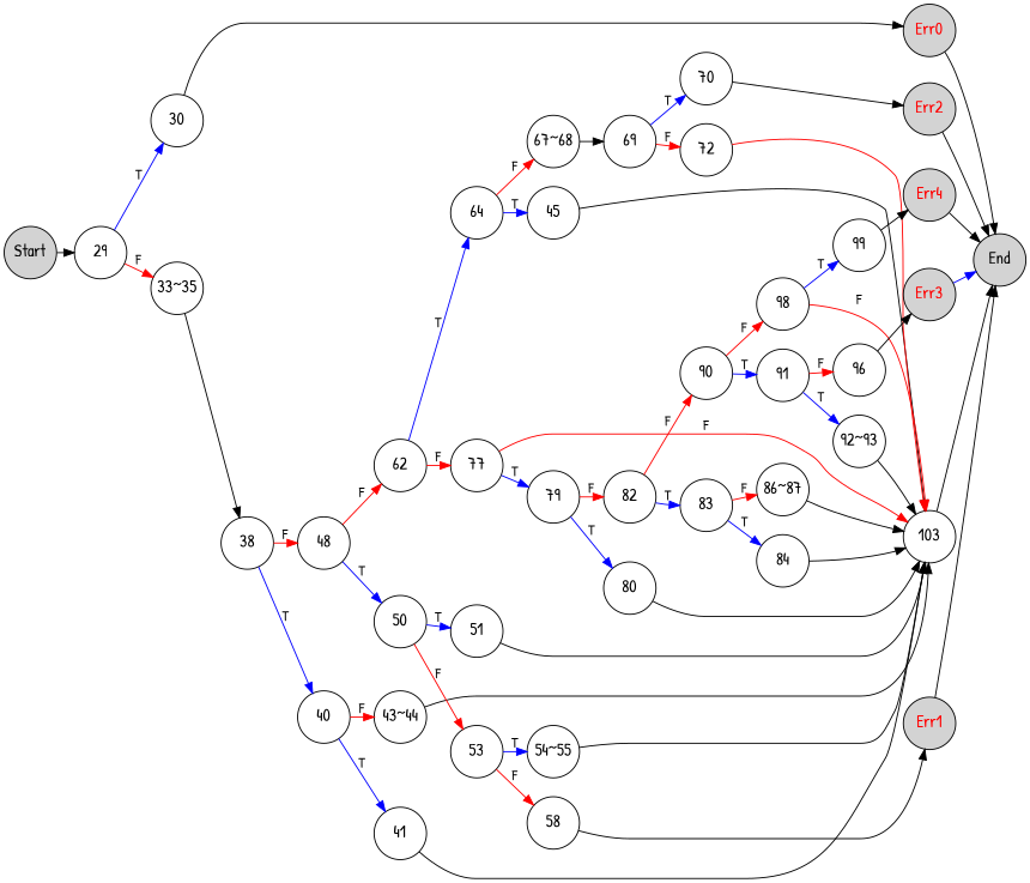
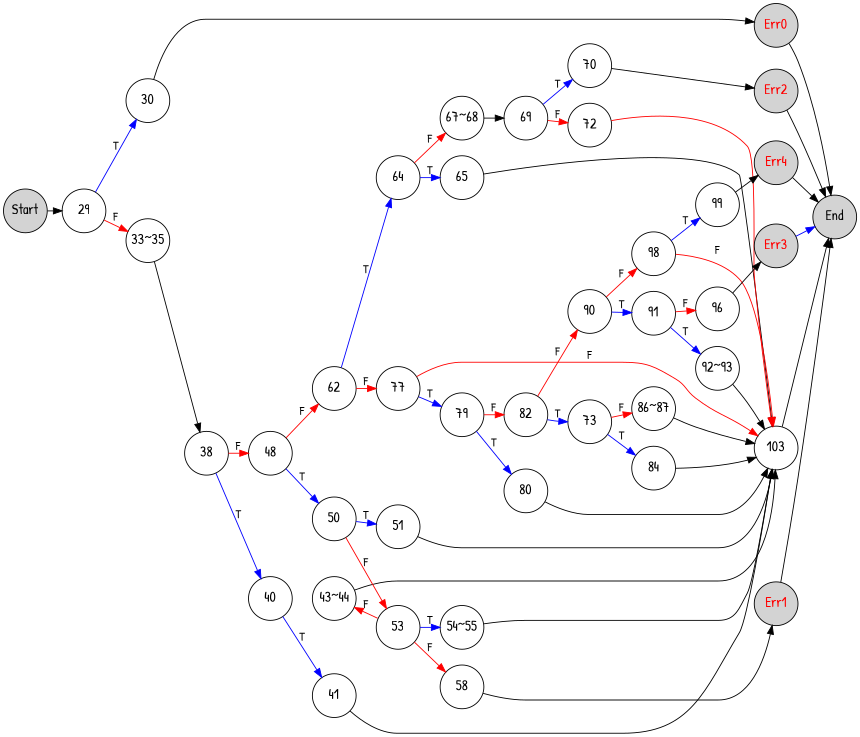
  digraph {
    fontname="Patrick Hand"
    rankdir=LR
    ranksep=0.1
    node [fixedsize=true fontname="Patrick Hand" fontsize=16 shape=circle]
    edge [fontname="Patrick Hand"]
    30 [width=0.7]
    "33~35" [width=0.7]
    40 [width=0.7]
    48 [width=0.7]
    41 [width=0.7]
    "43~44" [width=0.7]
    50 [width=0.7]
    62 [width=0.7]
    51 [width=0.7]
    53 [width=0.7]
    64 [width=0.7]
    77 [width=0.7]
    "54~55" [width=0.7]
    58 [width=0.7]
-   65 [width=0.7 label=45]
+   65 [width=0.7]
    "67~68" [width=0.7]
    79 [width=0.7]
    69 [width=0.7]
    80 [width=0.7]
    82 [width=0.7]
    70 [width=0.7]
    72 [width=0.7]
-   83 [width=0.7]
+   83 [width=0.7 label=73]
    90 [width=0.7]
    84 [width=0.7]
    "86~87" [width=0.7]
    91 [width=0.7]
    98 [width=0.7]
    Err0 [fillcolor=lightgray fontcolor=red style=filled width=0.7]
    Err1 [fillcolor=lightgray fontcolor=red style=filled width=0.7]
    Err2 [fillcolor=lightgray fontcolor=red style=filled width=0.7]
    Err3 [fillcolor=lightgray fontcolor=red style=filled width=0.7]
    Err4 [fillcolor=lightgray fontcolor=red style=filled width=0.7]
    38 [width=0.7]
    103 [width=0.7]
    "92~93" [width=0.7]
    96 [width=0.7]
    99 [width=0.7]
    End [fillcolor=lightgray fontcolor=black style=filled width=0.7]
    Start [fillcolor=lightgray fontcolor=black style=filled width=0.7]
    29 [width=0.7]
    subgraph sub_1 {
      rank=same
      30
      "33~35"
    }
    subgraph sub_2 {
      rank=same
      40
      48
    }
    subgraph sub_3 {
      rank=same
      41
      "43~44"
      50
      62
    }
    subgraph sub_4 {
      rank=same
      51
      53
      64
      77
    }
    subgraph sub_5 {
      rank=same
      "54~55"
      58
      65
      "67~68"
      79
    }
    subgraph sub_6 {
      rank=same
      69
      80
      82
    }
    subgraph sub_7 {
      rank=same
      70
      72
      83
      90
    }
    subgraph sub_8 {
      rank=same
      84
      "86~87"
      91
      98
    }
    subgraph sub_9 {
      rank=same
      Err0
      Err1
      Err2
      Err3
      Err4
    }
    30 -> Err0
    "33~35" -> 38
    40 -> 41 [color=blue label=T]
-   40 -> "43~44" [color=red label=F]
+   53 -> "43~44" [color=red label=F]
    48 -> 50 [color=blue label=T]
    48 -> 62 [color=red label=F]
    41 -> 103
    "43~44" -> 103
    50 -> 51 [color=blue label=T]
    50 -> 53 [color=red label=F]
    62 -> 64 [color=blue label=T]
    62 -> 77 [color=red label=F]
    51 -> 103
    53 -> "54~55" [color=blue label=T]
    53 -> 58 [color=red label=F]
    64 -> 65 [color=blue label=T]
    64 -> "67~68" [color=red label=F]
    77 -> 79 [color=blue label=T]
    77 -> 103 [color=red label=F]
    "54~55" -> 103
    58 -> Err1
    65 -> 103
    "67~68" -> 69
    79 -> 80 [color=blue label=T]
    79 -> 82 [color=red label=F]
    69 -> 70 [color=blue label=T]
    69 -> 72 [color=red label=F]
    80 -> 103
    82 -> 83 [color=blue label=T]
    82 -> 90 [color=red label=F]
    70 -> Err2
    72 -> 103 [color=red]
    83 -> 84 [color=blue label=T]
    83 -> "86~87" [color=red label=F]
    90 -> 91 [color=blue label=T]
    90 -> 98 [color=red label=F]
    84 -> 103
    "86~87" -> 103
    91 -> "92~93" [color=blue label=T]
    91 -> 96 [color=red label=F]
    98 -> 103 [color=red label=F]
    98 -> 99 [color=blue label=T]
    Err0 -> End
    Err1 -> End
    Err2 -> End
    Err3 -> End [color=blue]
    Err4 -> End
    38 -> 40 [color=blue label=T]
    38 -> 48 [color=red label=F]
    103 -> End
    "92~93" -> 103
    96 -> Err3
    99 -> Err4
    Start -> 29
    29 -> 30 [color=blue label=T]
    29 -> "33~35" [color=red label=F]
  }
